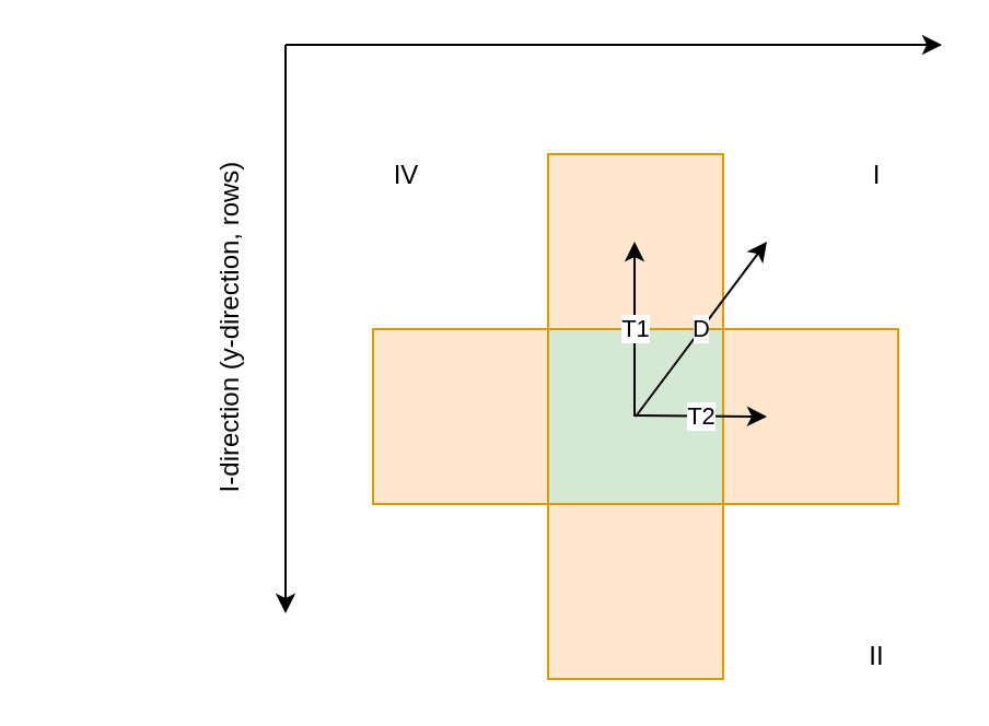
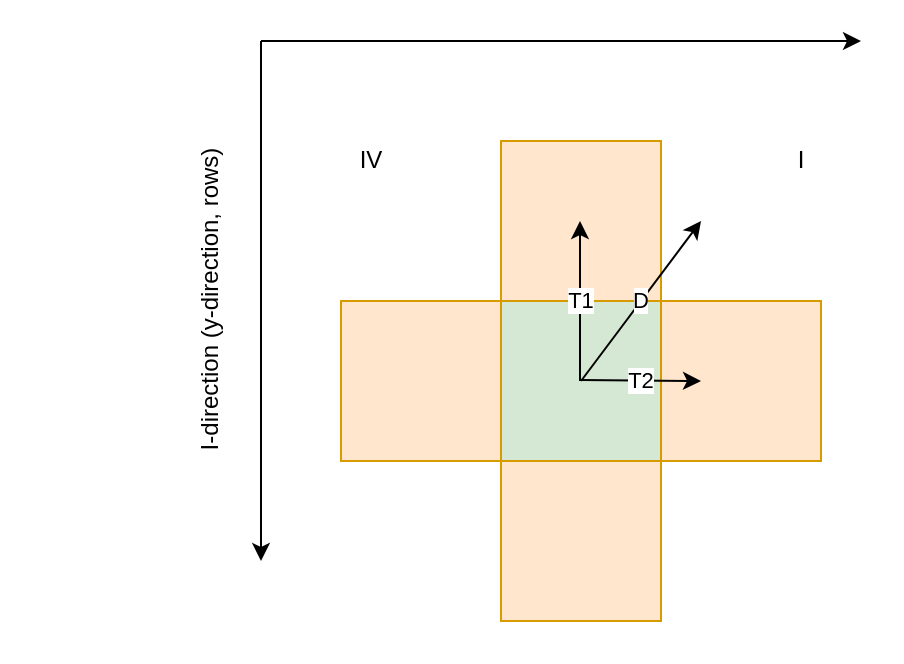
  <mxCell id="0" />
  <mxCell id="1" parent="0" />
  <mxCell id="2" value="" style="whiteSpace=wrap;html=1;aspect=fixed;fillColor=#d5e8d4;strokeColor=#82b366;" vertex="1" parent="1"><mxGeometry x="250" y="150" width="80" height="80" as="geometry" /></mxCell>
  <mxCell id="3" value="" style="whiteSpace=wrap;html=1;aspect=fixed;fillColor=#ffe6cc;strokeColor=#d79b00;" vertex="1" parent="1"><mxGeometry x="330" y="150" width="80" height="80" as="geometry" /></mxCell>
  <mxCell id="4" value="" style="whiteSpace=wrap;html=1;aspect=fixed;fillColor=#ffe6cc;strokeColor=#d79b00;" vertex="1" parent="1"><mxGeometry x="250" y="70" width="80" height="80" as="geometry" /></mxCell>
  <mxCell id="5" value="" style="whiteSpace=wrap;html=1;aspect=fixed;fillColor=#ffe6cc;strokeColor=#d79b00;" vertex="1" parent="1"><mxGeometry x="170" y="150" width="80" height="80" as="geometry" /></mxCell>
  <mxCell id="6" value="" style="whiteSpace=wrap;html=1;aspect=fixed;fillColor=#ffe6cc;strokeColor=#d79b00;" vertex="1" parent="1"><mxGeometry x="250" y="230" width="80" height="80" as="geometry" /></mxCell>
  <mxCell id="7" value="D" style="endArrow=classic;html=1;" edge="1" parent="1"><mxGeometry width="50" height="50" relative="1" as="geometry"><mxPoint x="290" y="190" as="sourcePoint" /><mxPoint x="350" y="110" as="targetPoint" /></mxGeometry></mxCell>
  <mxCell id="8" value="" style="endArrow=classic;html=1;" edge="1" parent="1"><mxGeometry width="50" height="50" relative="1" as="geometry"><mxPoint x="130" y="20" as="sourcePoint" /><mxPoint x="430" y="20" as="targetPoint" /></mxGeometry></mxCell>
  <mxCell id="9" value="" style="endArrow=classic;html=1;" edge="1" parent="1"><mxGeometry width="50" height="50" relative="1" as="geometry"><mxPoint x="130" y="20" as="sourcePoint" /><mxPoint x="130" y="280" as="targetPoint" /></mxGeometry></mxCell>
  <mxCell id="10" value="I-direction (y-direction, rows)" style="text;html=1;resizable=0;autosize=1;align=center;verticalAlign=middle;points=[];fillColor=none;strokeColor=none;rounded=0;rotation=-90;" vertex="1" parent="1"><mxGeometry x="20" y="140" width="170" height="20" as="geometry" /></mxCell>
  <mxCell id="11" value="T1" style="endArrow=classic;html=1;" edge="1" parent="1"><mxGeometry width="50" height="50" relative="1" as="geometry"><mxPoint x="289.5" y="190" as="sourcePoint" /><mxPoint x="289.5" y="110" as="targetPoint" /></mxGeometry></mxCell>
  <mxCell id="12" value="T2" style="endArrow=classic;html=1;" edge="1" parent="1"><mxGeometry width="50" height="50" relative="1" as="geometry"><mxPoint x="290" y="189.5" as="sourcePoint" /><mxPoint x="350" y="190" as="targetPoint" /></mxGeometry></mxCell>
  <mxCell id="13" value="I" style="text;html=1;resizable=0;autosize=1;align=center;verticalAlign=middle;points=[];fillColor=none;strokeColor=none;rounded=0;" vertex="1" parent="1"><mxGeometry x="390" y="70" width="20" height="20" as="geometry" /></mxCell>
- <mxCell id="14" value="II" style="text;html=1;resizable=0;autosize=1;align=center;verticalAlign=middle;points=[];fillColor=none;strokeColor=none;rounded=0;" vertex="1" parent="1"><mxGeometry x="390" y="290" width="20" height="20" as="geometry" /></mxCell>
  <mxCell id="15" value="IV" style="text;html=1;resizable=0;autosize=1;align=center;verticalAlign=middle;points=[];fillColor=none;strokeColor=none;rounded=0;" vertex="1" parent="1"><mxGeometry x="170" y="70" width="30" height="20" as="geometry" /></mxCell>
